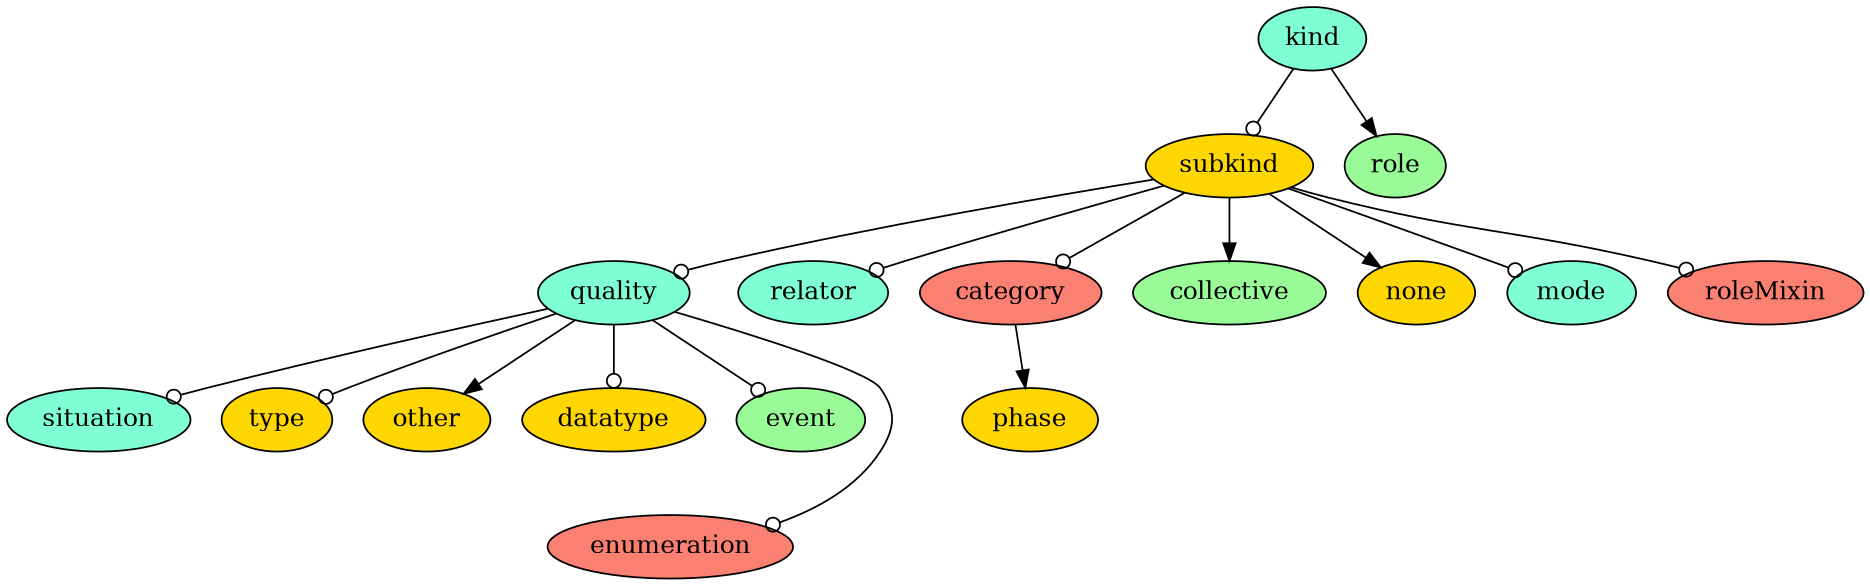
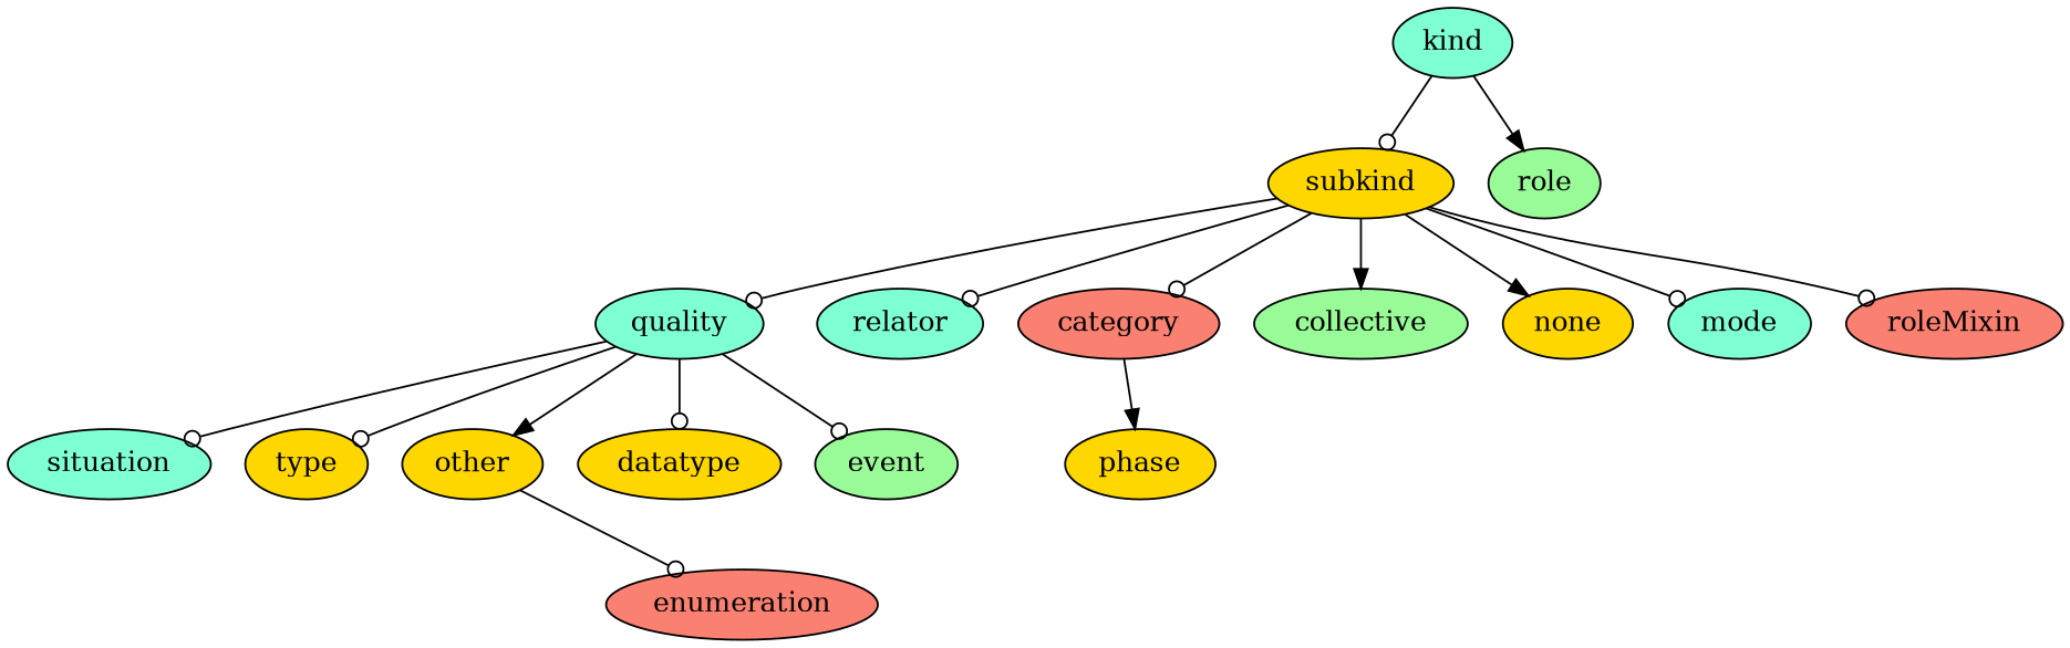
  strict digraph {
    node [fillcolor=gold style=filled]
    edge [arrowhead=odot]
    subkind
    kind [fillcolor=aquamarine]
    role [fillcolor=palegreen]
    quality [fillcolor=aquamarine]
    relator [fillcolor=aquamarine]
    category [fillcolor=salmon]
    collective [fillcolor=palegreen]
    none
    mode [fillcolor=aquamarine]
    roleMixin [fillcolor=salmon]
    situation [fillcolor=aquamarine]
    type
    other
    datatype
    event [fillcolor=palegreen]
    enumeration [fillcolor=salmon]
    phase
    subkind -> quality
    subkind -> relator
    subkind -> category
    subkind -> collective [arrowhead=normal]
    subkind -> none [arrowhead=normal]
    subkind -> mode
    subkind -> roleMixin
    kind -> subkind
    kind -> role [arrowhead=normal]
    quality -> situation
    quality -> type
    quality -> other [arrowhead=normal]
    quality -> datatype
    quality -> event
-   quality -> enumeration
+   other -> enumeration
    category -> phase [arrowhead=normal]
  }
